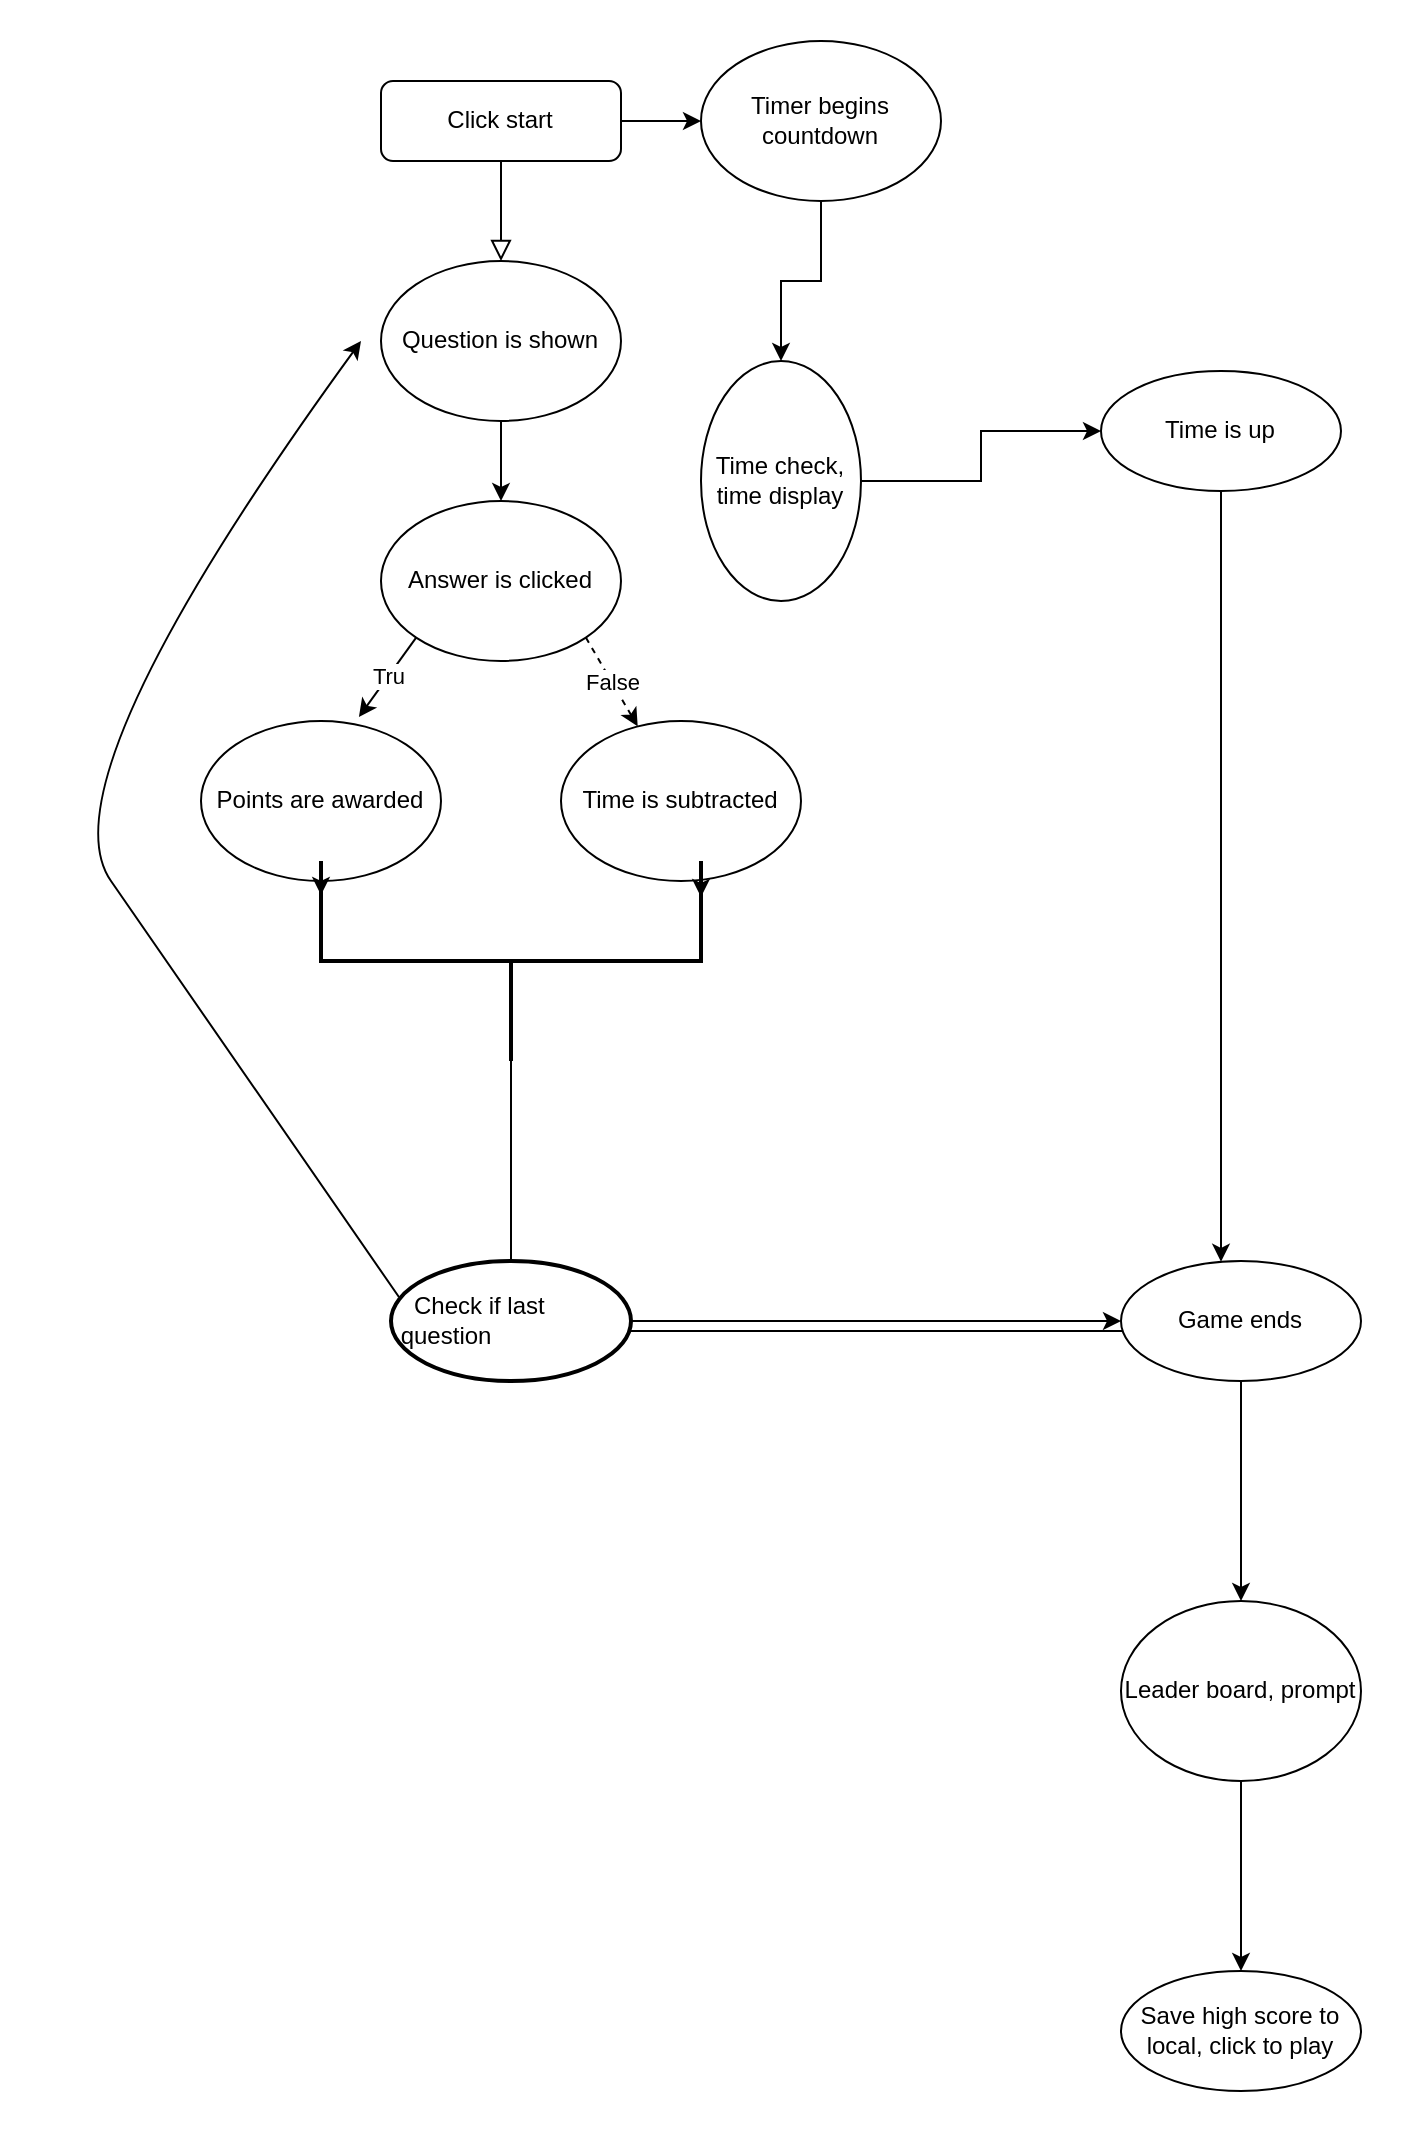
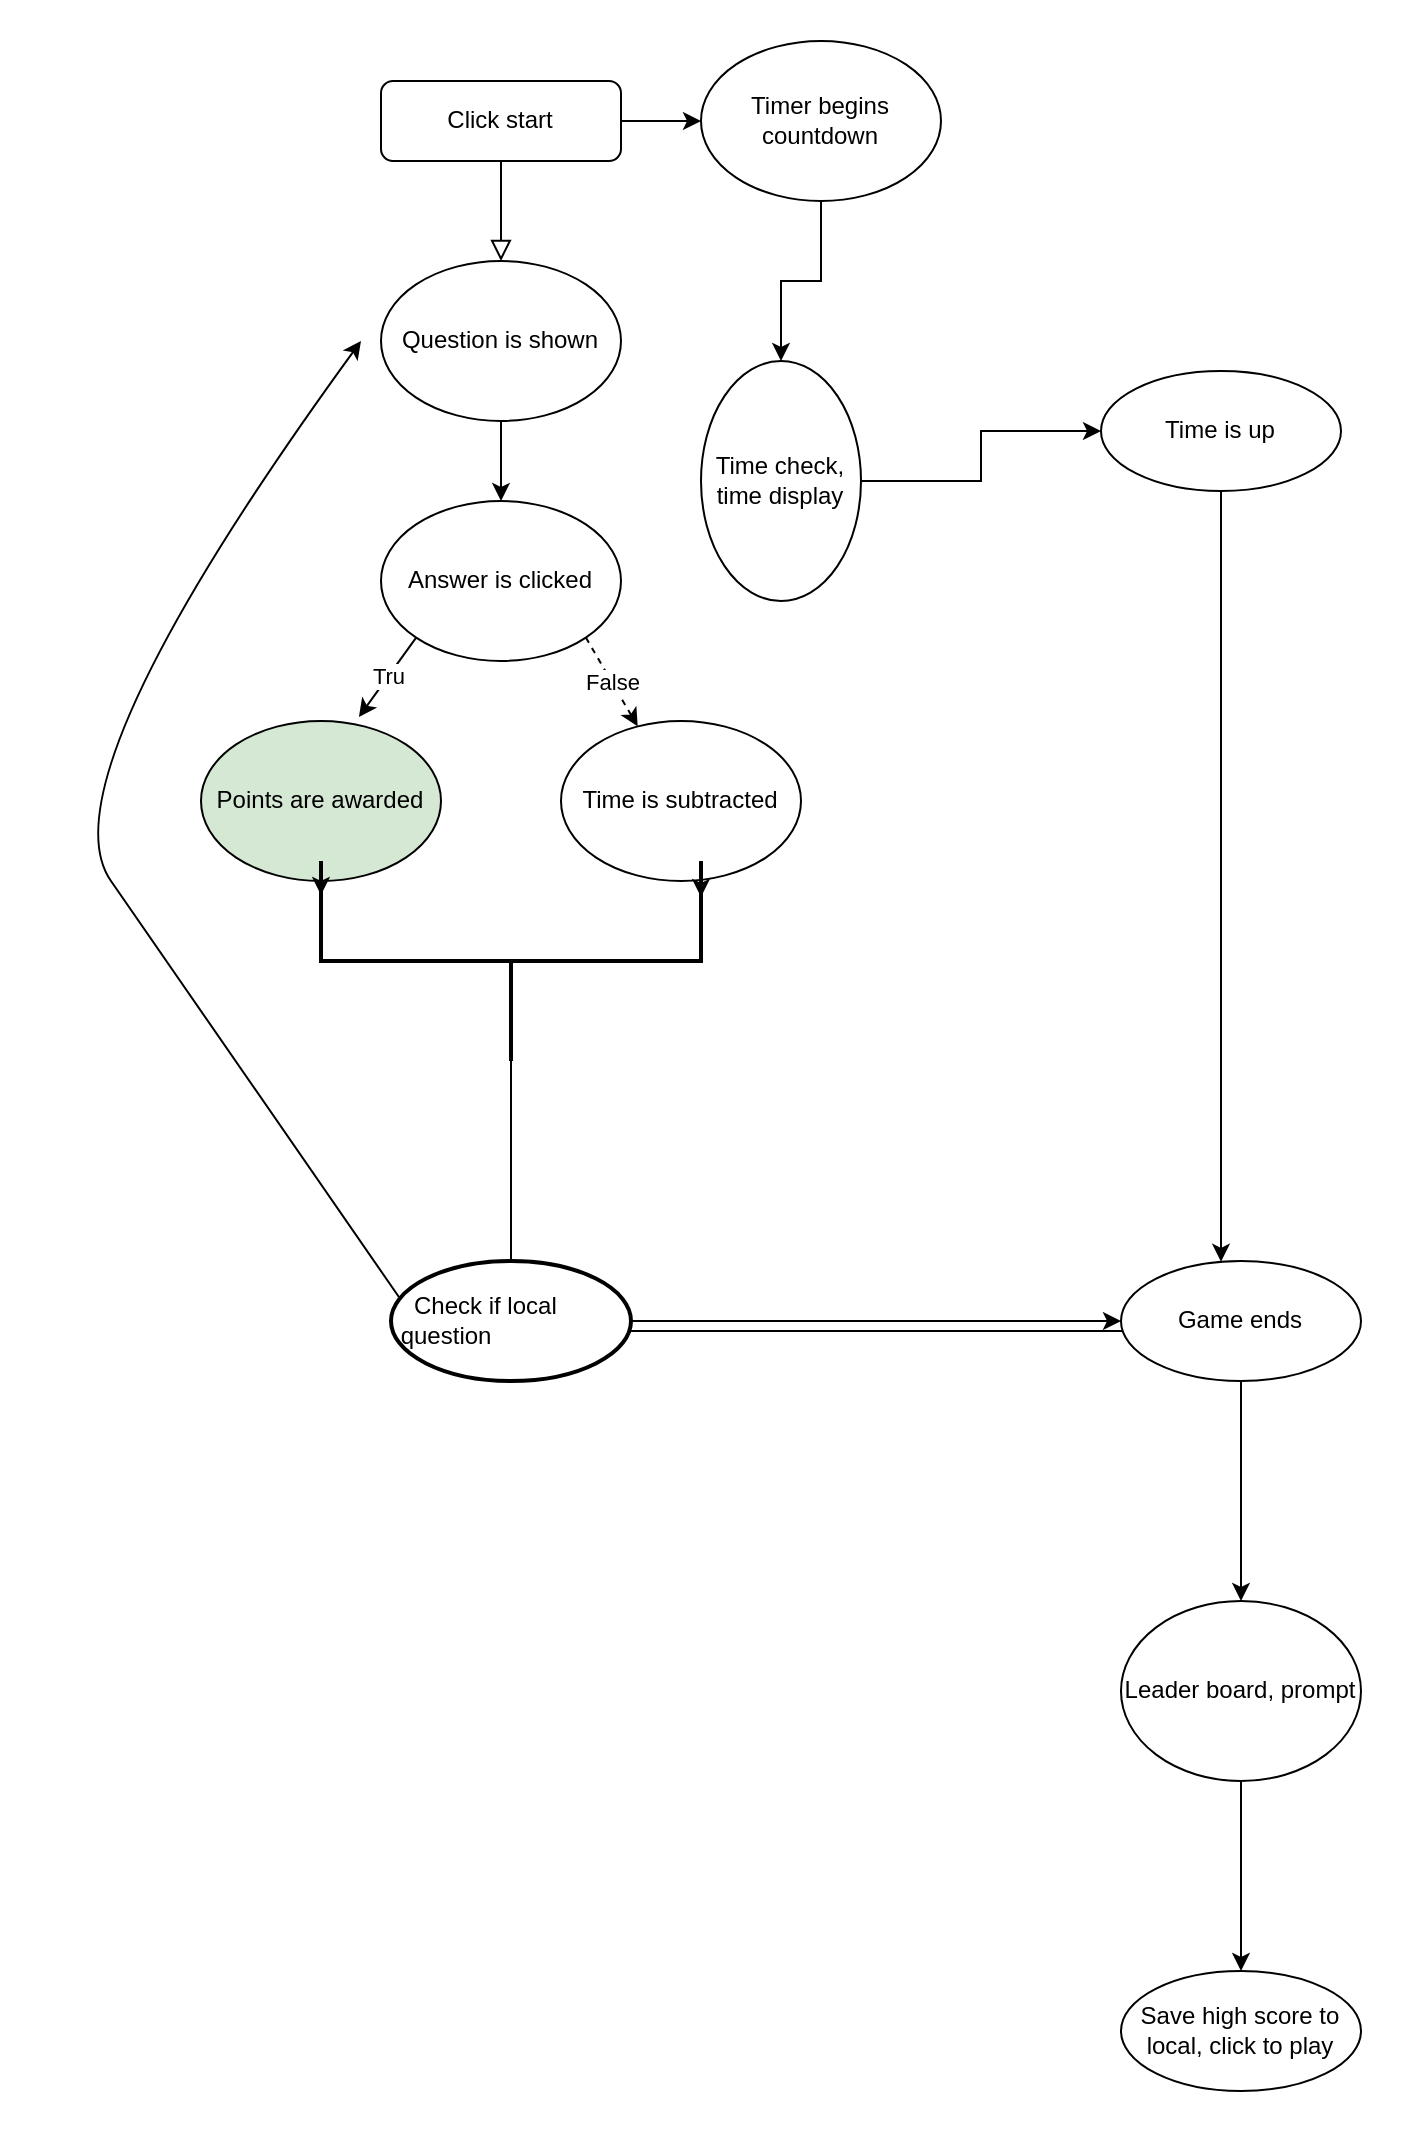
  <mxCell id="0" />
  <mxCell id="1" parent="0" />
  <mxCell id="2" value="" style="rounded=0;html=1;jettySize=auto;orthogonalLoop=1;fontSize=11;endArrow=block;endFill=0;endSize=8;strokeWidth=1;shadow=0;labelBackgroundColor=none;edgeStyle=orthogonalEdgeStyle;" parent="1" source="4" edge="1"><mxGeometry relative="1" as="geometry"><mxPoint x="250" y="130" as="targetPoint" /></mxGeometry></mxCell>
  <mxCell id="3" style="edgeStyle=orthogonalEdgeStyle;rounded=0;orthogonalLoop=1;jettySize=auto;html=1;exitX=1;exitY=0.5;exitDx=0;exitDy=0;" edge="1" parent="1" source="4"><mxGeometry relative="1" as="geometry"><mxPoint x="350" y="60" as="targetPoint" /></mxGeometry></mxCell>
  <mxCell id="4" value="Click start" style="rounded=1;whiteSpace=wrap;html=1;fontSize=12;glass=0;strokeWidth=1;shadow=0;" parent="1" vertex="1"><mxGeometry x="190" y="40" width="120" height="40" as="geometry" /></mxCell>
  <mxCell id="5" value="" style="edgeStyle=orthogonalEdgeStyle;rounded=0;orthogonalLoop=1;jettySize=auto;html=1;" edge="1" parent="1" source="6"><mxGeometry relative="1" as="geometry"><mxPoint x="250" y="250" as="targetPoint" /></mxGeometry></mxCell>
  <mxCell id="6" value="Question is shown" style="ellipse;whiteSpace=wrap;html=1;" vertex="1" parent="1"><mxGeometry x="190" y="130" width="120" height="80" as="geometry" /></mxCell>
  <mxCell id="7" value="" style="edgeStyle=orthogonalEdgeStyle;rounded=0;orthogonalLoop=1;jettySize=auto;html=1;" edge="1" parent="1" source="8" target="10"><mxGeometry relative="1" as="geometry" /></mxCell>
  <mxCell id="8" value="Timer begins countdown" style="ellipse;whiteSpace=wrap;html=1;" vertex="1" parent="1"><mxGeometry x="350" y="20" width="120" height="80" as="geometry" /></mxCell>
  <mxCell id="9" value="" style="edgeStyle=orthogonalEdgeStyle;rounded=0;orthogonalLoop=1;jettySize=auto;html=1;" edge="1" parent="1" source="10" target="20"><mxGeometry relative="1" as="geometry" /></mxCell>
  <mxCell id="10" value="Time check, time display" style="ellipse;whiteSpace=wrap;html=1;" vertex="1" parent="1"><mxGeometry x="350" y="180" width="80" height="120" as="geometry" /></mxCell>
  <mxCell id="11" value="Answer is clicked" style="ellipse;whiteSpace=wrap;html=1;" vertex="1" parent="1"><mxGeometry x="190" y="250" width="120" height="80" as="geometry" /></mxCell>
- <mxCell id="12" value="Points are awarded" style="ellipse;whiteSpace=wrap;html=1;" vertex="1" parent="1"><mxGeometry x="100" y="360" width="120" height="80" as="geometry" /></mxCell>
+ <mxCell id="12" value="Points are awarded" style="ellipse;whiteSpace=wrap;html=1;fillColor=#d5e8d4;" vertex="1" parent="1"><mxGeometry x="100" y="360" width="120" height="80" as="geometry" /></mxCell>
  <mxCell id="13" value="Time is subtracted" style="ellipse;whiteSpace=wrap;html=1;" vertex="1" parent="1"><mxGeometry x="280" y="360" width="120" height="80" as="geometry" /></mxCell>
  <mxCell id="14" value="Tru" style="endArrow=classic;html=1;rounded=0;exitX=0;exitY=1;exitDx=0;exitDy=0;entryX=0.658;entryY=-0.025;entryDx=0;entryDy=0;entryPerimeter=0;" edge="1" parent="1" source="11" target="12"><mxGeometry width="50" height="50" relative="1" as="geometry"><mxPoint x="170" y="370" as="sourcePoint" /><mxPoint x="170" y="330" as="targetPoint" /></mxGeometry></mxCell>
  <mxCell id="15" value="False" style="endArrow=classic;html=1;rounded=0;exitX=1;exitY=1;exitDx=0;exitDy=0;dashed=1;" edge="1" parent="1" source="11" target="13"><mxGeometry width="50" height="50" relative="1" as="geometry"><mxPoint x="360" y="310" as="sourcePoint" /><mxPoint x="410" y="260" as="targetPoint" /></mxGeometry></mxCell>
  <mxCell id="16" style="edgeStyle=orthogonalEdgeStyle;rounded=0;orthogonalLoop=1;jettySize=auto;html=1;exitX=0;exitY=0.5;exitDx=0;exitDy=0;exitPerimeter=0;" edge="1" parent="1" source="17" target="25"><mxGeometry relative="1" as="geometry"><mxPoint x="260" y="620" as="targetPoint" /></mxGeometry></mxCell>
  <mxCell id="17" value="" style="strokeWidth=2;html=1;shape=mxgraph.flowchart.annotation_2;align=left;labelPosition=right;pointerEvents=1;direction=north;" vertex="1" parent="1"><mxGeometry x="160" y="430" width="190" height="100" as="geometry" /></mxCell>
  <mxCell id="18" value="" style="curved=1;endArrow=classic;html=1;rounded=0;exitX=0.033;exitY=0.3;exitDx=0;exitDy=0;exitPerimeter=0;" edge="1" parent="1" source="23"><mxGeometry width="50" height="50" relative="1" as="geometry"><mxPoint x="190" y="640" as="sourcePoint" /><mxPoint x="180" y="170" as="targetPoint" /><Array as="points"><mxPoint x="90" y="490" /><mxPoint x="20" y="390" /></Array></mxGeometry></mxCell>
  <mxCell id="19" value="" style="edgeStyle=orthogonalEdgeStyle;rounded=0;orthogonalLoop=1;jettySize=auto;html=1;" edge="1" parent="1" source="20" target="21"><mxGeometry relative="1" as="geometry"><Array as="points"><mxPoint x="610" y="450" /><mxPoint x="610" y="450" /></Array></mxGeometry></mxCell>
  <mxCell id="20" value="Time is up" style="ellipse;whiteSpace=wrap;html=1;" vertex="1" parent="1"><mxGeometry x="550" y="185" width="120" height="60" as="geometry" /></mxCell>
  <mxCell id="21" value="Game ends" style="ellipse;whiteSpace=wrap;html=1;" vertex="1" parent="1"><mxGeometry x="560" y="630" width="120" height="60" as="geometry" /></mxCell>
  <mxCell id="22" style="edgeStyle=orthogonalEdgeStyle;rounded=0;orthogonalLoop=1;jettySize=auto;html=1;" edge="1" parent="1" source="23" target="21"><mxGeometry relative="1" as="geometry" /></mxCell>
- <mxCell id="23" value="&amp;nbsp; &amp;nbsp;Check if last &amp;nbsp; &amp;nbsp; &amp;nbsp;question" style="ellipse;whiteSpace=wrap;html=1;align=left;strokeWidth=2;" vertex="1" parent="1"><mxGeometry x="195" y="630" width="120" height="60" as="geometry" /></mxCell>
+ <mxCell id="23" value="&amp;nbsp; &amp;nbsp;Check if local &amp;nbsp; &amp;nbsp; &amp;nbsp;question" style="ellipse;whiteSpace=wrap;html=1;align=left;strokeWidth=2;" vertex="1" parent="1"><mxGeometry x="195" y="630" width="120" height="60" as="geometry" /></mxCell>
  <mxCell id="24" value="" style="edgeStyle=orthogonalEdgeStyle;rounded=0;orthogonalLoop=1;jettySize=auto;html=1;" edge="1" parent="1" source="25" target="26"><mxGeometry relative="1" as="geometry" /></mxCell>
  <mxCell id="25" value="Leader board, prompt" style="ellipse;whiteSpace=wrap;html=1;" vertex="1" parent="1"><mxGeometry x="560" y="800" width="120" height="90" as="geometry" /></mxCell>
  <mxCell id="26" value="Save high score to local, click to play" style="ellipse;whiteSpace=wrap;html=1;" vertex="1" parent="1"><mxGeometry x="560" y="985" width="120" height="60" as="geometry" /></mxCell>
  <mxCell id="27" style="edgeStyle=orthogonalEdgeStyle;rounded=0;orthogonalLoop=1;jettySize=auto;html=1;exitX=1;exitY=0;exitDx=0;exitDy=0;exitPerimeter=0;entryX=0.83;entryY=0;entryDx=0;entryDy=0;entryPerimeter=0;" edge="1" parent="1" source="17" target="17"><mxGeometry relative="1" as="geometry" /></mxCell>
  <mxCell id="28" style="edgeStyle=orthogonalEdgeStyle;rounded=0;orthogonalLoop=1;jettySize=auto;html=1;exitX=1;exitY=1;exitDx=0;exitDy=0;exitPerimeter=0;entryX=0.82;entryY=1;entryDx=0;entryDy=0;entryPerimeter=0;" edge="1" parent="1" source="17" target="17"><mxGeometry relative="1" as="geometry" /></mxCell>
